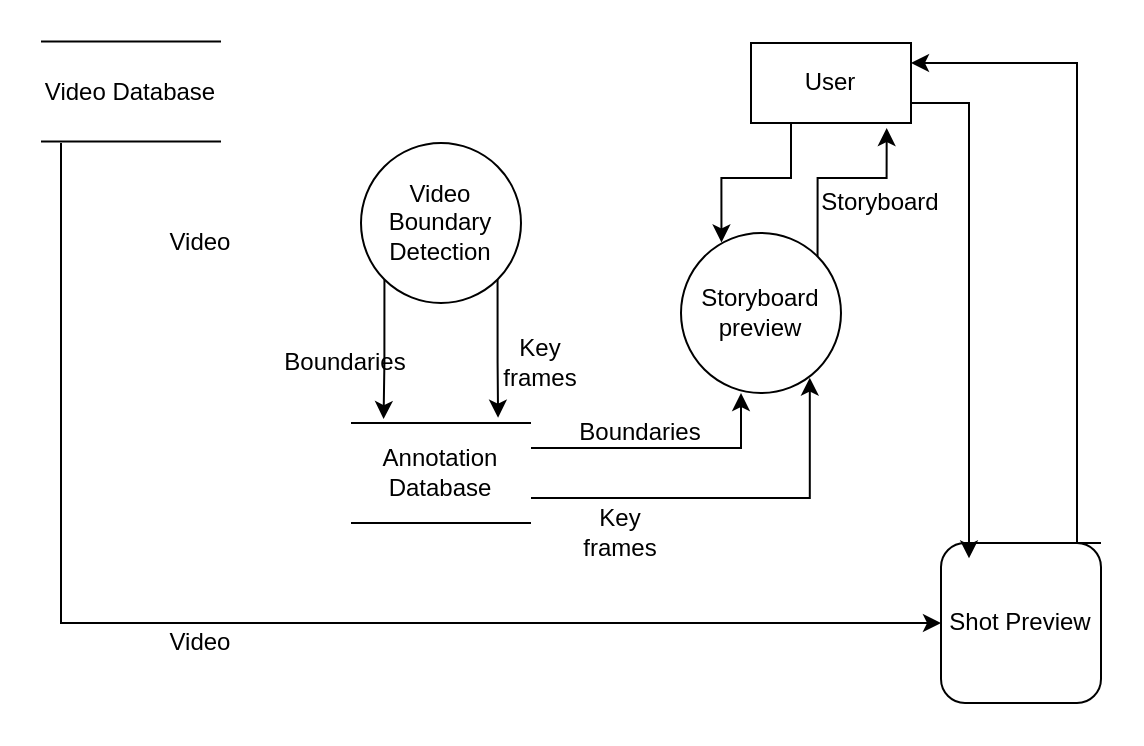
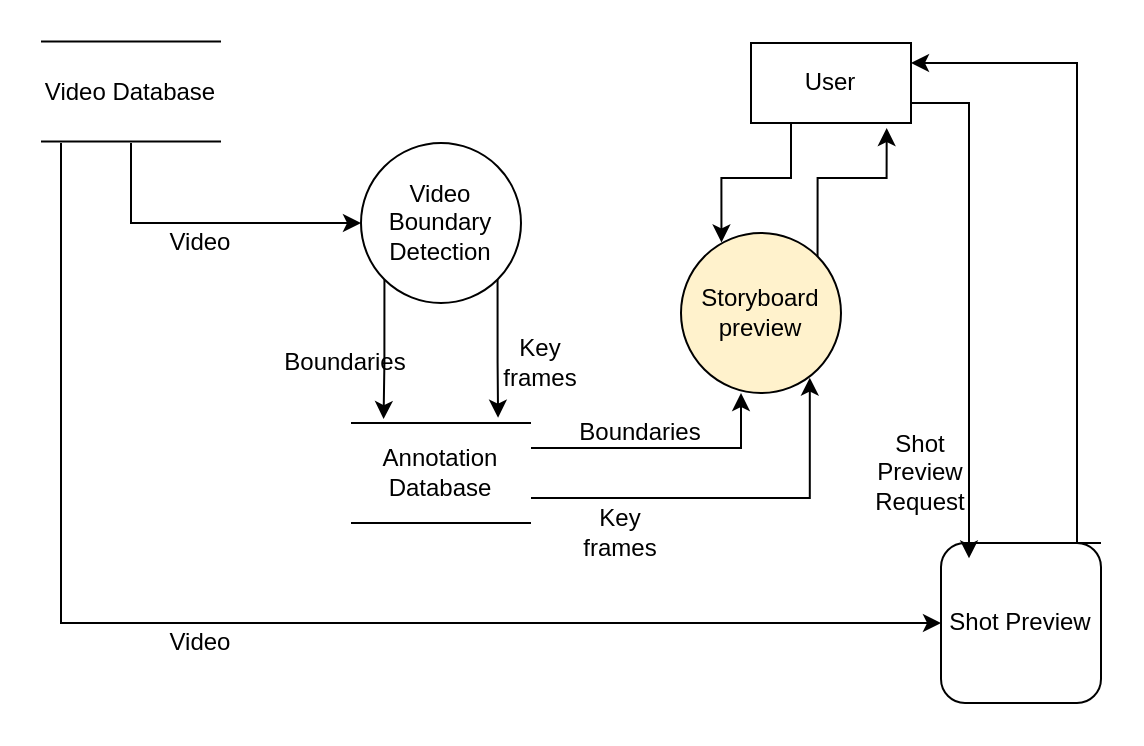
  <mxCell id="0" />
  <mxCell id="1" parent="0" />
  <mxCell id="2" value="" style="endArrow=none;html=1;rounded=0;" edge="1" parent="1"><mxGeometry width="50" height="50" relative="1" as="geometry"><mxPoint x="20" y="20.31" as="sourcePoint" /><mxPoint x="110" y="20.31" as="targetPoint" /></mxGeometry></mxCell>
+ <mxCell id="3" style="edgeStyle=orthogonalEdgeStyle;rounded=0;orthogonalLoop=1;jettySize=auto;html=1;entryX=0;entryY=0.5;entryDx=0;entryDy=0;" edge="1" parent="1" source="5" target="14"><mxGeometry relative="1" as="geometry"><Array as="points"><mxPoint x="65" y="111" /></Array></mxGeometry></mxCell>
  <mxCell id="4" style="edgeStyle=orthogonalEdgeStyle;rounded=0;orthogonalLoop=1;jettySize=auto;html=1;entryX=0;entryY=0.5;entryDx=0;entryDy=0;" edge="1" parent="1" target="19"><mxGeometry relative="1" as="geometry"><mxPoint x="30" y="71" as="sourcePoint" /><Array as="points"><mxPoint x="30" y="311" /></Array></mxGeometry></mxCell>
  <mxCell id="5" value="Video Database" style="text;html=1;strokeColor=none;fillColor=none;align=center;verticalAlign=middle;whiteSpace=wrap;rounded=0;" vertex="1" parent="1"><mxGeometry x="20" y="21" width="90" height="50" as="geometry" /></mxCell>
  <mxCell id="6" value="" style="endArrow=none;html=1;rounded=0;" edge="1" parent="1"><mxGeometry width="50" height="50" relative="1" as="geometry"><mxPoint x="20" y="70.31" as="sourcePoint" /><mxPoint x="110" y="70.31" as="targetPoint" /></mxGeometry></mxCell>
  <mxCell id="7" value="" style="endArrow=none;html=1;rounded=0;" edge="1" parent="1"><mxGeometry width="50" height="50" relative="1" as="geometry"><mxPoint x="175" y="211" as="sourcePoint" /><mxPoint x="265" y="211" as="targetPoint" /></mxGeometry></mxCell>
  <mxCell id="8" style="edgeStyle=orthogonalEdgeStyle;rounded=0;orthogonalLoop=1;jettySize=auto;html=1;exitX=1;exitY=0.25;exitDx=0;exitDy=0;entryX=0.375;entryY=1;entryDx=0;entryDy=0;entryPerimeter=0;" edge="1" parent="1" source="10" target="22"><mxGeometry relative="1" as="geometry" /></mxCell>
  <mxCell id="9" style="edgeStyle=orthogonalEdgeStyle;rounded=0;orthogonalLoop=1;jettySize=auto;html=1;exitX=1;exitY=0.75;exitDx=0;exitDy=0;entryX=0.805;entryY=0.904;entryDx=0;entryDy=0;entryPerimeter=0;" edge="1" parent="1" source="10" target="22"><mxGeometry relative="1" as="geometry"><mxPoint x="410" y="211" as="targetPoint" /></mxGeometry></mxCell>
  <mxCell id="10" value="Annotation Database" style="text;html=1;strokeColor=none;fillColor=none;align=center;verticalAlign=middle;whiteSpace=wrap;rounded=0;" vertex="1" parent="1"><mxGeometry x="175" y="211" width="90" height="50" as="geometry" /></mxCell>
  <mxCell id="11" value="" style="endArrow=none;html=1;rounded=0;" edge="1" parent="1"><mxGeometry width="50" height="50" relative="1" as="geometry"><mxPoint x="175" y="261" as="sourcePoint" /><mxPoint x="265" y="261" as="targetPoint" /></mxGeometry></mxCell>
  <mxCell id="12" style="edgeStyle=orthogonalEdgeStyle;rounded=0;orthogonalLoop=1;jettySize=auto;html=1;exitX=0;exitY=1;exitDx=0;exitDy=0;entryX=0.181;entryY=-0.039;entryDx=0;entryDy=0;entryPerimeter=0;" edge="1" parent="1" source="14" target="10"><mxGeometry relative="1" as="geometry" /></mxCell>
  <mxCell id="13" style="edgeStyle=orthogonalEdgeStyle;rounded=0;orthogonalLoop=1;jettySize=auto;html=1;exitX=1;exitY=1;exitDx=0;exitDy=0;entryX=0.817;entryY=-0.053;entryDx=0;entryDy=0;entryPerimeter=0;" edge="1" parent="1" source="14" target="10"><mxGeometry relative="1" as="geometry" /></mxCell>
  <mxCell id="14" value="Video Boundary Detection" style="ellipse;whiteSpace=wrap;html=1;aspect=fixed;" vertex="1" parent="1"><mxGeometry x="180" y="71" width="80" height="80" as="geometry" /></mxCell>
  <mxCell id="15" value="Boundaries" style="text;html=1;strokeColor=none;fillColor=none;align=center;verticalAlign=middle;whiteSpace=wrap;rounded=0;" vertex="1" parent="1"><mxGeometry x="130" y="171" width="85" height="20" as="geometry" /></mxCell>
  <mxCell id="16" value="Key&lt;br&gt;frames" style="text;html=1;strokeColor=none;fillColor=none;align=center;verticalAlign=middle;whiteSpace=wrap;rounded=0;" vertex="1" parent="1"><mxGeometry x="240" y="166" width="60" height="30" as="geometry" /></mxCell>
  <mxCell id="17" value="Video" style="text;html=1;strokeColor=none;fillColor=none;align=center;verticalAlign=middle;whiteSpace=wrap;rounded=0;" vertex="1" parent="1"><mxGeometry x="80" y="111" width="40" height="20" as="geometry" /></mxCell>
  <mxCell id="18" style="edgeStyle=orthogonalEdgeStyle;rounded=0;orthogonalLoop=1;jettySize=auto;html=1;exitX=1;exitY=0;exitDx=0;exitDy=0;entryX=1;entryY=0.25;entryDx=0;entryDy=0;" edge="1" parent="1" source="19" target="27"><mxGeometry relative="1" as="geometry"><Array as="points"><mxPoint x="538" y="31" /></Array></mxGeometry></mxCell>
  <mxCell id="19" value="Shot Preview" style="whiteSpace=wrap;html=1;aspect=fixed;rounded=1;" vertex="1" parent="1"><mxGeometry x="470" y="271" width="80" height="80" as="geometry" /></mxCell>
  <mxCell id="20" value="Video" style="text;html=1;strokeColor=none;fillColor=none;align=center;verticalAlign=middle;whiteSpace=wrap;rounded=0;" vertex="1" parent="1"><mxGeometry x="80" y="311" width="40" height="20" as="geometry" /></mxCell>
  <mxCell id="21" style="edgeStyle=orthogonalEdgeStyle;rounded=0;orthogonalLoop=1;jettySize=auto;html=1;exitX=1;exitY=0;exitDx=0;exitDy=0;entryX=0.848;entryY=1.063;entryDx=0;entryDy=0;entryPerimeter=0;" edge="1" parent="1" source="22" target="27"><mxGeometry relative="1" as="geometry" /></mxCell>
- <mxCell id="22" value="Storyboard preview" style="ellipse;whiteSpace=wrap;html=1;aspect=fixed;" vertex="1" parent="1"><mxGeometry x="340" y="116" width="80" height="80" as="geometry" /></mxCell>
+ <mxCell id="22" value="Storyboard preview" style="ellipse;whiteSpace=wrap;html=1;aspect=fixed;fillColor=#fff2cc;" vertex="1" parent="1"><mxGeometry x="340" y="116" width="80" height="80" as="geometry" /></mxCell>
  <mxCell id="23" value="Boundaries" style="text;html=1;strokeColor=none;fillColor=none;align=center;verticalAlign=middle;whiteSpace=wrap;rounded=0;" vertex="1" parent="1"><mxGeometry x="290" y="201" width="60" height="30" as="geometry" /></mxCell>
  <mxCell id="24" value="Key&lt;br&gt;frames" style="text;html=1;strokeColor=none;fillColor=none;align=center;verticalAlign=middle;whiteSpace=wrap;rounded=0;" vertex="1" parent="1"><mxGeometry x="280" y="251" width="60" height="30" as="geometry" /></mxCell>
  <mxCell id="25" style="edgeStyle=orthogonalEdgeStyle;rounded=0;orthogonalLoop=1;jettySize=auto;html=1;exitX=1;exitY=0.75;exitDx=0;exitDy=0;entryX=0.175;entryY=0.096;entryDx=0;entryDy=0;entryPerimeter=0;" edge="1" parent="1" source="27" target="19"><mxGeometry relative="1" as="geometry" /></mxCell>
  <mxCell id="26" style="edgeStyle=orthogonalEdgeStyle;rounded=0;orthogonalLoop=1;jettySize=auto;html=1;exitX=0.25;exitY=1;exitDx=0;exitDy=0;entryX=0.253;entryY=0.059;entryDx=0;entryDy=0;entryPerimeter=0;" edge="1" parent="1" source="27" target="22"><mxGeometry relative="1" as="geometry" /></mxCell>
  <mxCell id="27" value="User" style="rounded=0;whiteSpace=wrap;html=1;" vertex="1" parent="1"><mxGeometry x="375" y="21" width="80" height="40" as="geometry" /></mxCell>
- <mxCell id="29" value="Storyboard" style="text;html=1;strokeColor=none;fillColor=none;align=center;verticalAlign=middle;whiteSpace=wrap;rounded=0;" vertex="1" parent="1"><mxGeometry x="410" y="86" width="60" height="30" as="geometry" /></mxCell>
+ <mxCell id="28" value="Shot Preview&lt;br&gt;Request" style="text;html=1;strokeColor=none;fillColor=none;align=center;verticalAlign=middle;whiteSpace=wrap;rounded=0;" vertex="1" parent="1"><mxGeometry x="430" y="221" width="60" height="30" as="geometry" /></mxCell>
